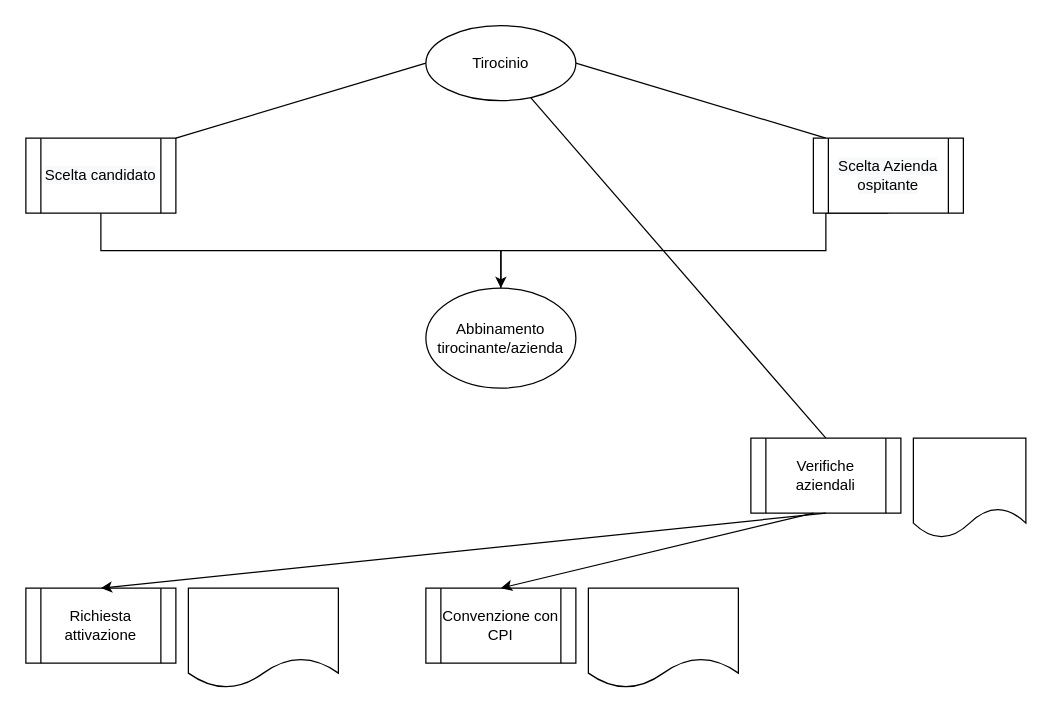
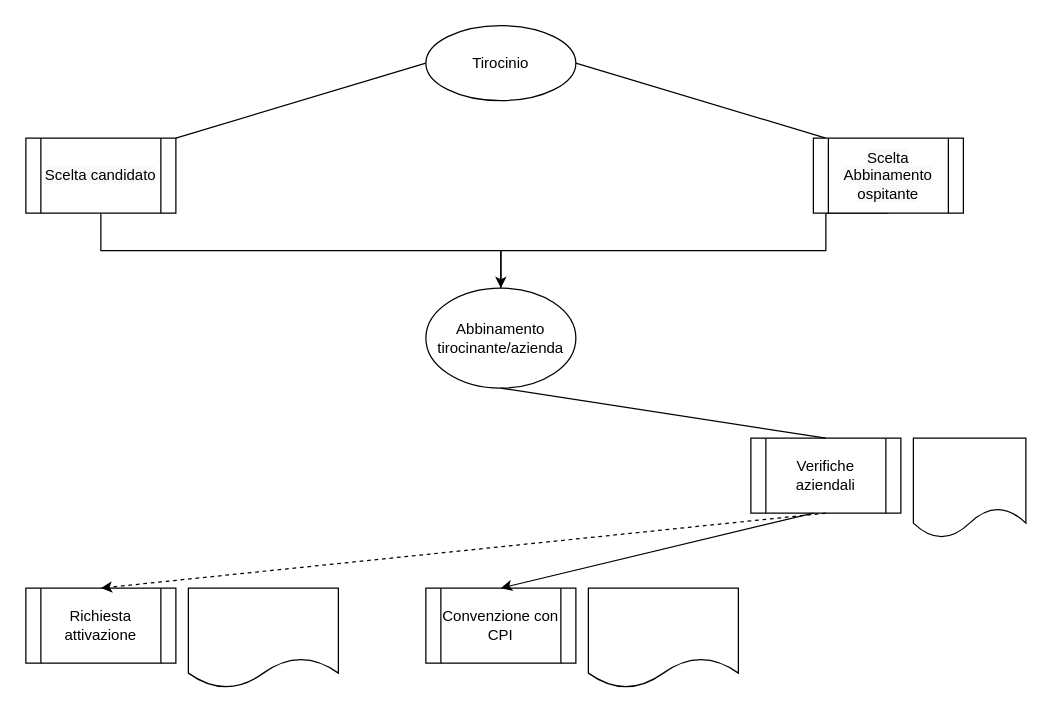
  <mxCell id="0" />
  <mxCell id="1" parent="0" />
  <mxCell id="2" value="Tirocinio" style="ellipse;whiteSpace=wrap;html=1;" parent="1" vertex="1"><mxGeometry x="340" y="20" width="120" height="60" as="geometry" /></mxCell>
  <mxCell id="3" value="" style="endArrow=none;html=1;exitX=0.5;exitY=0;exitDx=0;exitDy=0;entryX=0;entryY=0.5;entryDx=0;entryDy=0;" parent="1" target="2" edge="1"><mxGeometry width="50" height="50" relative="1" as="geometry"><mxPoint x="140" y="110" as="sourcePoint" /><mxPoint x="440" y="210" as="targetPoint" /></mxGeometry></mxCell>
  <mxCell id="4" value="" style="endArrow=none;html=1;entryX=1;entryY=0.5;entryDx=0;entryDy=0;exitX=0.5;exitY=0;exitDx=0;exitDy=0;" parent="1" target="2" edge="1"><mxGeometry width="50" height="50" relative="1" as="geometry"><mxPoint x="660" y="110" as="sourcePoint" /><mxPoint x="440" y="210" as="targetPoint" /></mxGeometry></mxCell>
  <mxCell id="5" style="edgeStyle=orthogonalEdgeStyle;rounded=0;orthogonalLoop=1;jettySize=auto;html=1;exitX=0.5;exitY=1;exitDx=0;exitDy=0;" parent="1" source="6" target="9" edge="1"><mxGeometry relative="1" as="geometry" /></mxCell>
  <mxCell id="6" value="&#10;&#10;&lt;span style=&quot;color: rgb(0, 0, 0); font-family: helvetica; font-size: 12px; font-style: normal; font-weight: 400; letter-spacing: normal; text-align: center; text-indent: 0px; text-transform: none; word-spacing: 0px; background-color: rgb(248, 249, 250); display: inline; float: none;&quot;&gt;Scelta candidato&lt;/span&gt;&#10;&#10;" style="shape=process;whiteSpace=wrap;html=1;backgroundOutline=1;" parent="1" vertex="1"><mxGeometry x="20" y="110" width="120" height="60" as="geometry" /></mxCell>
  <mxCell id="7" style="edgeStyle=orthogonalEdgeStyle;rounded=0;orthogonalLoop=1;jettySize=auto;html=1;exitX=0.5;exitY=1;exitDx=0;exitDy=0;" parent="1" source="8" edge="1"><mxGeometry relative="1" as="geometry"><mxPoint x="400" y="240" as="targetPoint" /><Array as="points"><mxPoint x="660" y="200" /><mxPoint x="400" y="200" /></Array></mxGeometry></mxCell>
- <mxCell id="8" value="&#10;&#10;&lt;span style=&quot;color: rgb(0, 0, 0); font-family: helvetica; font-size: 12px; font-style: normal; font-weight: 400; letter-spacing: normal; text-align: center; text-indent: 0px; text-transform: none; word-spacing: 0px; background-color: rgb(248, 249, 250); display: inline; float: none;&quot;&gt;Scelta Azienda ospitante&lt;/span&gt;&#10;&#10;" style="shape=process;whiteSpace=wrap;html=1;backgroundOutline=1;" parent="1" vertex="1"><mxGeometry x="650" y="110" width="120" height="60" as="geometry" /></mxCell>
+ <mxCell id="8" value="&#10;&#10;&lt;span style=&quot;color: rgb(0, 0, 0); font-family: helvetica; font-size: 12px; font-style: normal; font-weight: 400; letter-spacing: normal; text-align: center; text-indent: 0px; text-transform: none; word-spacing: 0px; background-color: rgb(248, 249, 250); display: inline; float: none;&quot;&gt;Scelta Abbinamento ospitante&lt;/span&gt;&#10;&#10;" style="shape=process;whiteSpace=wrap;html=1;backgroundOutline=1;" parent="1" vertex="1"><mxGeometry x="650" y="110" width="120" height="60" as="geometry" /></mxCell>
  <mxCell id="9" value="Abbinamento tirocinante/azienda" style="ellipse;whiteSpace=wrap;html=1;" parent="1" vertex="1"><mxGeometry x="340" y="230" width="120" height="80" as="geometry" /></mxCell>
  <mxCell id="10" value="Convenzione con CPI" style="shape=process;whiteSpace=wrap;html=1;backgroundOutline=1;" parent="1" vertex="1"><mxGeometry x="340" y="470" width="120" height="60" as="geometry" /></mxCell>
  <mxCell id="11" value="Richiesta attivazione" style="shape=process;whiteSpace=wrap;html=1;backgroundOutline=1;" parent="1" vertex="1"><mxGeometry x="20" y="470" width="120" height="60" as="geometry" /></mxCell>
  <mxCell id="12" value="Verifiche aziendali" style="shape=process;whiteSpace=wrap;html=1;backgroundOutline=1;" parent="1" vertex="1"><mxGeometry x="600" y="350" width="120" height="60" as="geometry" /></mxCell>
- <mxCell id="13" value="" style="endArrow=none;html=1;exitX=0.5;exitY=0;exitDx=0;exitDy=0;" parent="1" source="12" target="2" edge="1"><mxGeometry width="50" height="50" relative="1" as="geometry"><mxPoint x="390" y="400" as="sourcePoint" /><mxPoint x="440" y="350" as="targetPoint" /></mxGeometry></mxCell>
- <mxCell id="14" value="" style="endArrow=classic;html=1;entryX=0.5;entryY=0;entryDx=0;entryDy=0;exitX=0.5;exitY=1;exitDx=0;exitDy=0;" parent="1" source="12" target="11" edge="1"><mxGeometry width="50" height="50" relative="1" as="geometry"><mxPoint x="390" y="400" as="sourcePoint" /><mxPoint x="440" y="350" as="targetPoint" /></mxGeometry></mxCell>
+ <mxCell id="13" value="" style="endArrow=none;html=1;entryX=0.5;entryY=1;entryDx=0;entryDy=0;exitX=0.5;exitY=0;exitDx=0;exitDy=0;" parent="1" source="12" target="9" edge="1"><mxGeometry width="50" height="50" relative="1" as="geometry"><mxPoint x="390" y="400" as="sourcePoint" /><mxPoint x="440" y="350" as="targetPoint" /></mxGeometry></mxCell>
+ <mxCell id="14" value="" style="endArrow=classic;html=1;entryX=0.5;entryY=0;entryDx=0;entryDy=0;exitX=0.5;exitY=1;exitDx=0;exitDy=0;dashed=1;" parent="1" source="12" target="11" edge="1"><mxGeometry width="50" height="50" relative="1" as="geometry"><mxPoint x="390" y="400" as="sourcePoint" /><mxPoint x="440" y="350" as="targetPoint" /></mxGeometry></mxCell>
  <mxCell id="15" value="" style="endArrow=classic;html=1;entryX=0.5;entryY=0;entryDx=0;entryDy=0;" parent="1" target="10" edge="1"><mxGeometry width="50" height="50" relative="1" as="geometry"><mxPoint x="650" y="410" as="sourcePoint" /><mxPoint x="440" y="350" as="targetPoint" /></mxGeometry></mxCell>
  <mxCell id="16" value="" style="shape=document;whiteSpace=wrap;html=1;boundedLbl=1;" parent="1" vertex="1"><mxGeometry x="150" y="470" width="120" height="80" as="geometry" /></mxCell>
  <mxCell id="17" value="" style="shape=document;whiteSpace=wrap;html=1;boundedLbl=1;" parent="1" vertex="1"><mxGeometry x="470" y="470" width="120" height="80" as="geometry" /></mxCell>
  <mxCell id="18" value="" style="shape=document;whiteSpace=wrap;html=1;boundedLbl=1;" parent="1" vertex="1"><mxGeometry x="730" y="350" width="90" height="80" as="geometry" /></mxCell>
